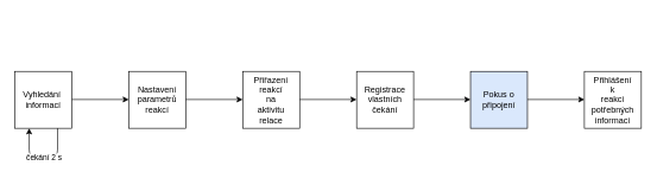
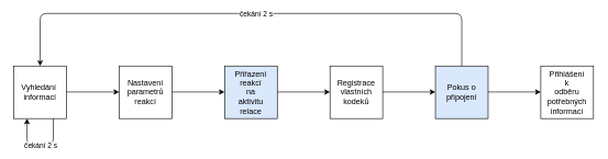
  <mxCell id="0" />
  <mxCell id="1" parent="0" />
  <mxCell id="2" value="Vyhledání&amp;nbsp;&lt;br&gt;informací" style="rounded=0;whiteSpace=wrap;html=1;" parent="1" vertex="1"><mxGeometry x="20" y="100" width="80" height="80" as="geometry" /></mxCell>
  <mxCell id="3" value="Nastavení&lt;br&gt;parametrů&lt;br&gt;reakcí" style="rounded=0;whiteSpace=wrap;html=1;" parent="1" vertex="1"><mxGeometry x="180" y="100" width="80" height="80" as="geometry" /></mxCell>
- <mxCell id="4" value="Přiřazení&lt;br&gt;reakcí&lt;br&gt;na&lt;br&gt;aktivitu&lt;br&gt;relace" style="rounded=0;whiteSpace=wrap;html=1;" parent="1" vertex="1"><mxGeometry x="340" y="100" width="80" height="80" as="geometry" /></mxCell>
- <mxCell id="5" value="Registrace&lt;br&gt;vlastních&lt;br&gt;čekání" style="rounded=0;whiteSpace=wrap;html=1;" parent="1" vertex="1"><mxGeometry x="500" y="100" width="80" height="80" as="geometry" /></mxCell>
+ <mxCell id="4" value="Přiřazení&lt;br&gt;reakcí&lt;br&gt;na&lt;br&gt;aktivitu&lt;br&gt;relace" style="rounded=0;whiteSpace=wrap;html=1;fillColor=#dae8fc;" parent="1" vertex="1"><mxGeometry x="340" y="100" width="80" height="80" as="geometry" /></mxCell>
+ <mxCell id="5" value="Registrace&lt;br&gt;vlastních&lt;br&gt;kodeků" style="rounded=0;whiteSpace=wrap;html=1;" parent="1" vertex="1"><mxGeometry x="500" y="100" width="80" height="80" as="geometry" /></mxCell>
  <mxCell id="6" value="Pokus o připojení" style="rounded=0;whiteSpace=wrap;html=1;fillColor=#dae8fc;" parent="1" vertex="1"><mxGeometry x="660" y="100" width="80" height="80" as="geometry" /></mxCell>
- <mxCell id="7" value="Přihlášení&lt;br&gt;k&lt;br&gt;reakcí&lt;br&gt;potřebných&lt;br&gt;informací" style="rounded=0;whiteSpace=wrap;html=1;" parent="1" vertex="1"><mxGeometry x="820" y="100" width="80" height="80" as="geometry" /></mxCell>
+ <mxCell id="7" value="Přihlášení&lt;br&gt;k&lt;br&gt;odběru&lt;br&gt;potřebných&lt;br&gt;informací" style="rounded=0;whiteSpace=wrap;html=1;" parent="1" vertex="1"><mxGeometry x="820" y="100" width="80" height="80" as="geometry" /></mxCell>
  <mxCell id="8" value="" style="endArrow=classic;html=1;" parent="1" edge="1"><mxGeometry width="50" height="50" relative="1" as="geometry"><mxPoint x="100" y="139.5" as="sourcePoint" /><mxPoint x="180" y="139.5" as="targetPoint" /></mxGeometry></mxCell>
  <mxCell id="9" value="" style="endArrow=classic;html=1;" parent="1" edge="1"><mxGeometry width="50" height="50" relative="1" as="geometry"><mxPoint x="260" y="139.5" as="sourcePoint" /><mxPoint x="340" y="139.5" as="targetPoint" /></mxGeometry></mxCell>
  <mxCell id="10" value="" style="endArrow=classic;html=1;" parent="1" edge="1"><mxGeometry width="50" height="50" relative="1" as="geometry"><mxPoint x="420" y="139.5" as="sourcePoint" /><mxPoint x="500" y="139.5" as="targetPoint" /></mxGeometry></mxCell>
  <mxCell id="11" value="" style="endArrow=classic;html=1;" parent="1" edge="1"><mxGeometry width="50" height="50" relative="1" as="geometry"><mxPoint x="580" y="139.5" as="sourcePoint" /><mxPoint x="660" y="139.5" as="targetPoint" /></mxGeometry></mxCell>
  <mxCell id="12" value="" style="endArrow=classic;html=1;" parent="1" edge="1"><mxGeometry width="50" height="50" relative="1" as="geometry"><mxPoint x="740" y="139.5" as="sourcePoint" /><mxPoint x="820" y="139.5" as="targetPoint" /></mxGeometry></mxCell>
+ <mxCell id="13" value="" style="endArrow=classic;html=1;exitX=0.5;exitY=0;exitDx=0;exitDy=0;entryX=0.5;entryY=0;entryDx=0;entryDy=0;" parent="1" source="6" target="2" edge="1"><mxGeometry width="50" height="50" relative="1" as="geometry"><mxPoint x="500" y="530" as="sourcePoint" /><mxPoint x="550" y="480" as="targetPoint" /><Array as="points"><mxPoint x="700" y="20" /><mxPoint x="60" y="20" /></Array></mxGeometry></mxCell>
+ <mxCell id="14" value="čekání 2 s" style="edgeLabel;html=1;align=center;verticalAlign=middle;resizable=0;points=[];" parent="13" vertex="1" connectable="0"><mxGeometry x="-0.017" relative="1" as="geometry"><mxPoint as="offset" /></mxGeometry></mxCell>
  <mxCell id="15" value="" style="endArrow=classic;html=1;exitX=0.75;exitY=1;exitDx=0;exitDy=0;entryX=0.25;entryY=1;entryDx=0;entryDy=0;" parent="1" source="2" target="2" edge="1"><mxGeometry width="50" height="50" relative="1" as="geometry"><mxPoint x="500" y="530" as="sourcePoint" /><mxPoint x="40" y="340" as="targetPoint" /><Array as="points"><mxPoint x="80" y="220" /><mxPoint x="40" y="220" /></Array></mxGeometry></mxCell>
  <mxCell id="16" value="čekání 2 s" style="edgeLabel;html=1;align=center;verticalAlign=middle;resizable=0;points=[];" parent="15" vertex="1" connectable="0"><mxGeometry y="1" relative="1" as="geometry"><mxPoint as="offset" /></mxGeometry></mxCell>
